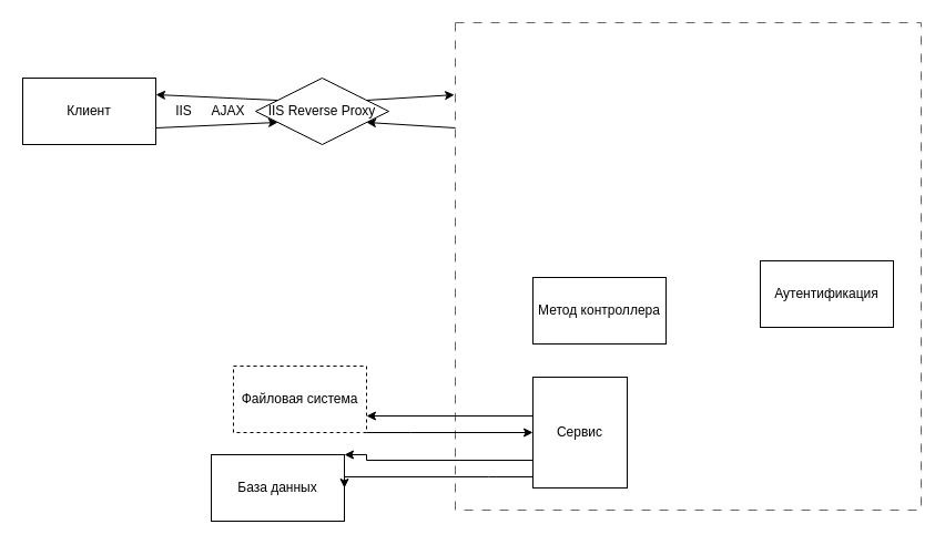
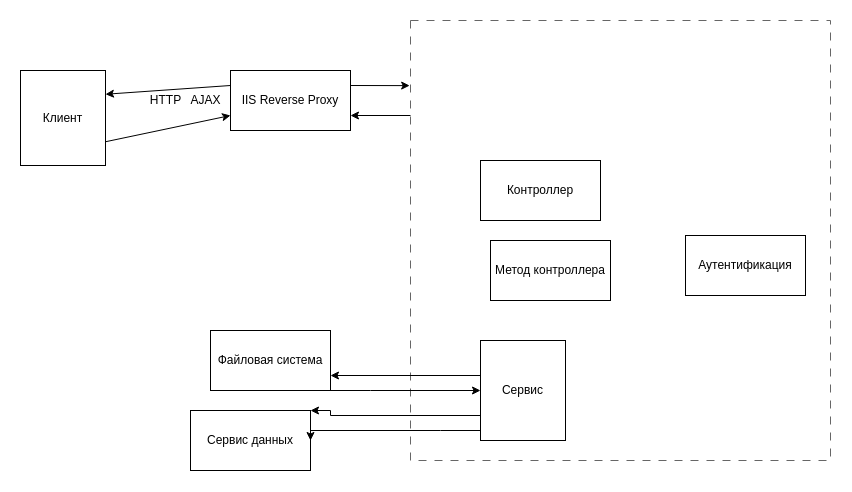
  <mxCell id="0" />
  <mxCell id="1" parent="0" />
- <mxCell id="2" value="Клиент" style="rounded=0;whiteSpace=wrap;html=1;" vertex="1" parent="1"><mxGeometry x="20" y="70" width="120" height="60" as="geometry" /></mxCell>
- <mxCell id="3" value="IIS Reverse Proxy" style="rhombus;whiteSpace=wrap;html=1;" vertex="1" parent="1"><mxGeometry x="230" y="70" width="120" height="60" as="geometry" /></mxCell>
+ <mxCell id="2" value="Клиент" style="rounded=0;whiteSpace=wrap;html=1;" vertex="1" parent="1"><mxGeometry x="20" y="70" width="85" height="95" as="geometry" /></mxCell>
+ <mxCell id="3" value="IIS Reverse Proxy" style="rounded=0;whiteSpace=wrap;html=1;" vertex="1" parent="1"><mxGeometry x="230" y="70" width="120" height="60" as="geometry" /></mxCell>
  <mxCell id="4" value="" style="endArrow=classic;html=1;rounded=0;exitX=0;exitY=0.25;exitDx=0;exitDy=0;entryX=1;entryY=0.25;entryDx=0;entryDy=0;" edge="1" parent="1" source="3" target="2"><mxGeometry relative="1" as="geometry"><mxPoint x="730" y="310" as="sourcePoint" /><mxPoint x="830" y="310" as="targetPoint" /></mxGeometry></mxCell>
  <mxCell id="5" value="" style="endArrow=classic;html=1;rounded=0;exitX=1;exitY=0.75;exitDx=0;exitDy=0;entryX=0;entryY=0.75;entryDx=0;entryDy=0;" edge="1" parent="1" source="2" target="3"><mxGeometry relative="1" as="geometry"><mxPoint x="730" y="310" as="sourcePoint" /><mxPoint x="830" y="310" as="targetPoint" /></mxGeometry></mxCell>
  <mxCell id="6" value="AJAX" style="text;html=1;align=center;verticalAlign=middle;resizable=0;points=[];autosize=1;strokeColor=none;fillColor=none;" vertex="1" parent="1"><mxGeometry x="180" y="85" width="50" height="30" as="geometry" /></mxCell>
- <mxCell id="7" value="IIS" style="text;html=1;align=center;verticalAlign=middle;resizable=0;points=[];autosize=1;strokeColor=none;fillColor=none;" vertex="1" parent="1"><mxGeometry x="140" y="85" width="50" height="30" as="geometry" /></mxCell>
+ <mxCell id="7" value="HTTP" style="text;html=1;align=center;verticalAlign=middle;resizable=0;points=[];autosize=1;strokeColor=none;fillColor=none;" vertex="1" parent="1"><mxGeometry x="140" y="85" width="50" height="30" as="geometry" /></mxCell>
  <mxCell id="8" value="" style="verticalLabelPosition=bottom;verticalAlign=top;html=1;shape=mxgraph.basic.rect;fillColor2=none;strokeWidth=1;size=96;indent=5;dashed=1;dashPattern=8 8;fillColor=none;fontColor=#333333;strokeColor=#666666;fillStyle=hatch;gradientColor=default;" vertex="1" parent="1"><mxGeometry x="410" y="20" width="420" height="440" as="geometry" /></mxCell>
  <mxCell id="9" value="" style="endArrow=classic;html=1;rounded=0;exitX=1;exitY=0.25;exitDx=0;exitDy=0;entryX=-0.002;entryY=0.148;entryDx=0;entryDy=0;entryPerimeter=0;" edge="1" parent="1" source="3" target="8"><mxGeometry width="50" height="50" relative="1" as="geometry"><mxPoint x="760" y="340" as="sourcePoint" /><mxPoint x="810" y="290" as="targetPoint" /><Array as="points" /></mxGeometry></mxCell>
  <mxCell id="10" value="" style="endArrow=classic;html=1;rounded=0;entryX=1;entryY=0.75;entryDx=0;entryDy=0;" edge="1" parent="1" target="3"><mxGeometry width="50" height="50" relative="1" as="geometry"><mxPoint x="410" y="115" as="sourcePoint" /><mxPoint x="420" y="96" as="targetPoint" /><Array as="points" /></mxGeometry></mxCell>
- <mxCell id="12" value="Метод контроллера" style="rounded=0;whiteSpace=wrap;html=1;" vertex="1" parent="1"><mxGeometry x="480" y="250" width="120" height="60" as="geometry" /></mxCell>
+ <mxCell id="11" value="Контроллер" style="rounded=0;whiteSpace=wrap;html=1;" vertex="1" parent="1"><mxGeometry x="480" y="160" width="120" height="60" as="geometry" /></mxCell>
+ <mxCell id="12" value="Метод контроллера" style="rounded=0;whiteSpace=wrap;html=1;" vertex="1" parent="1"><mxGeometry x="490" y="240" width="120" height="60" as="geometry" /></mxCell>
  <mxCell id="13" value="Аутентификация" style="rounded=0;whiteSpace=wrap;html=1;" vertex="1" parent="1"><mxGeometry x="685" y="235" width="120" height="60" as="geometry" /></mxCell>
- <mxCell id="14" value="База данных" style="rounded=0;whiteSpace=wrap;html=1;" vertex="1" parent="1"><mxGeometry x="190" y="410" width="120" height="60" as="geometry" /></mxCell>
+ <mxCell id="14" value="Сервис данных" style="rounded=0;whiteSpace=wrap;html=1;" vertex="1" parent="1"><mxGeometry x="190" y="410" width="120" height="60" as="geometry" /></mxCell>
  <mxCell id="15" style="edgeStyle=orthogonalEdgeStyle;rounded=0;orthogonalLoop=1;jettySize=auto;html=1;exitX=1;exitY=1;exitDx=0;exitDy=0;entryX=0;entryY=0.5;entryDx=0;entryDy=0;" edge="1" parent="1" source="16" target="20"><mxGeometry relative="1" as="geometry"><Array as="points"><mxPoint y="390" x="370" /><mxPoint y="390" x="370" /></Array></mxGeometry></mxCell>
- <mxCell id="16" value="Файловая система" style="rounded=0;whiteSpace=wrap;html=1;dashed=1;" vertex="1" parent="1"><mxGeometry x="210" y="330" width="120" height="60" as="geometry" /></mxCell>
+ <mxCell id="16" value="Файловая система" style="rounded=0;whiteSpace=wrap;html=1;" vertex="1" parent="1"><mxGeometry x="210" y="330" width="120" height="60" as="geometry" /></mxCell>
  <mxCell id="17" style="edgeStyle=orthogonalEdgeStyle;rounded=0;orthogonalLoop=1;jettySize=auto;html=1;exitX=0;exitY=0.75;exitDx=0;exitDy=0;entryX=1;entryY=0;entryDx=0;entryDy=0;" edge="1" parent="1" source="20" target="14"><mxGeometry relative="1" as="geometry"><Array as="points"><mxPoint x="330" y="415" /></Array></mxGeometry></mxCell>
  <mxCell id="18" style="edgeStyle=orthogonalEdgeStyle;rounded=0;orthogonalLoop=1;jettySize=auto;html=1;exitX=0;exitY=1;exitDx=0;exitDy=0;entryX=1;entryY=0.5;entryDx=0;entryDy=0;" edge="1" parent="1" source="20" target="14"><mxGeometry relative="1" as="geometry"><Array as="points"><mxPoint x="440" y="430" /><mxPoint x="440" y="430" /></Array></mxGeometry></mxCell>
  <mxCell id="19" style="edgeStyle=orthogonalEdgeStyle;rounded=0;orthogonalLoop=1;jettySize=auto;html=1;exitX=0;exitY=0;exitDx=0;exitDy=0;entryX=1;entryY=0.75;entryDx=0;entryDy=0;" edge="1" parent="1" source="20" target="16"><mxGeometry relative="1" as="geometry"><Array as="points"><mxPoint x="480" y="375" /></Array></mxGeometry></mxCell>
  <mxCell id="20" value="Сервис" style="rounded=0;whiteSpace=wrap;html=1;" vertex="1" parent="1"><mxGeometry x="480" y="340" width="85" height="100" as="geometry" /></mxCell>
